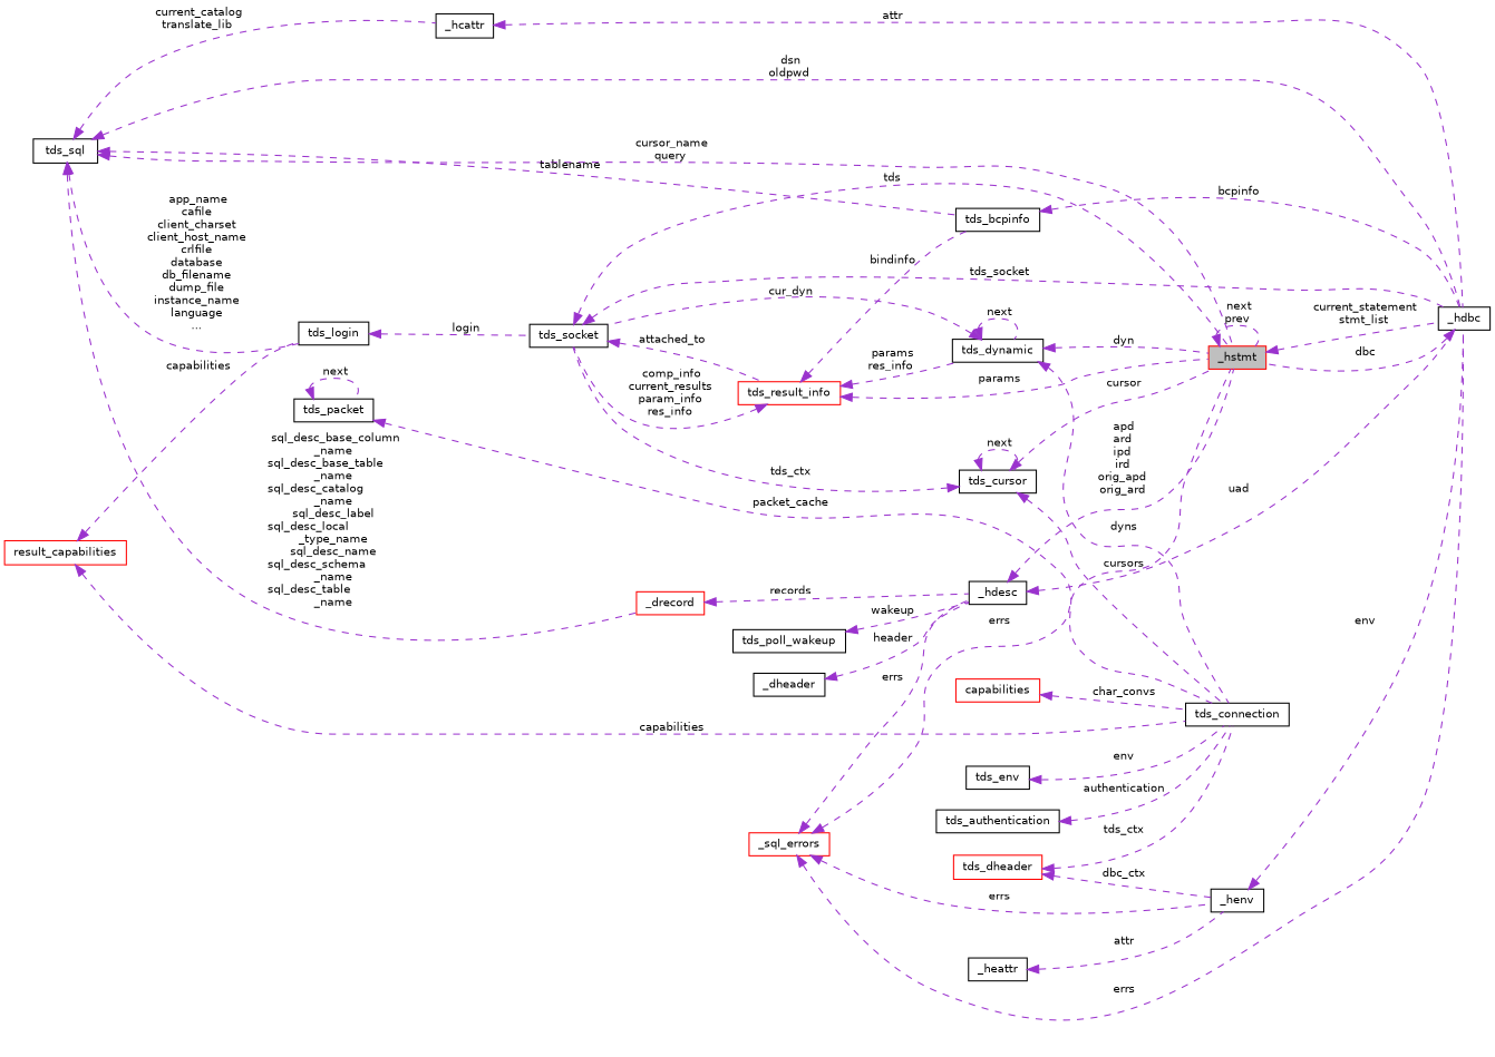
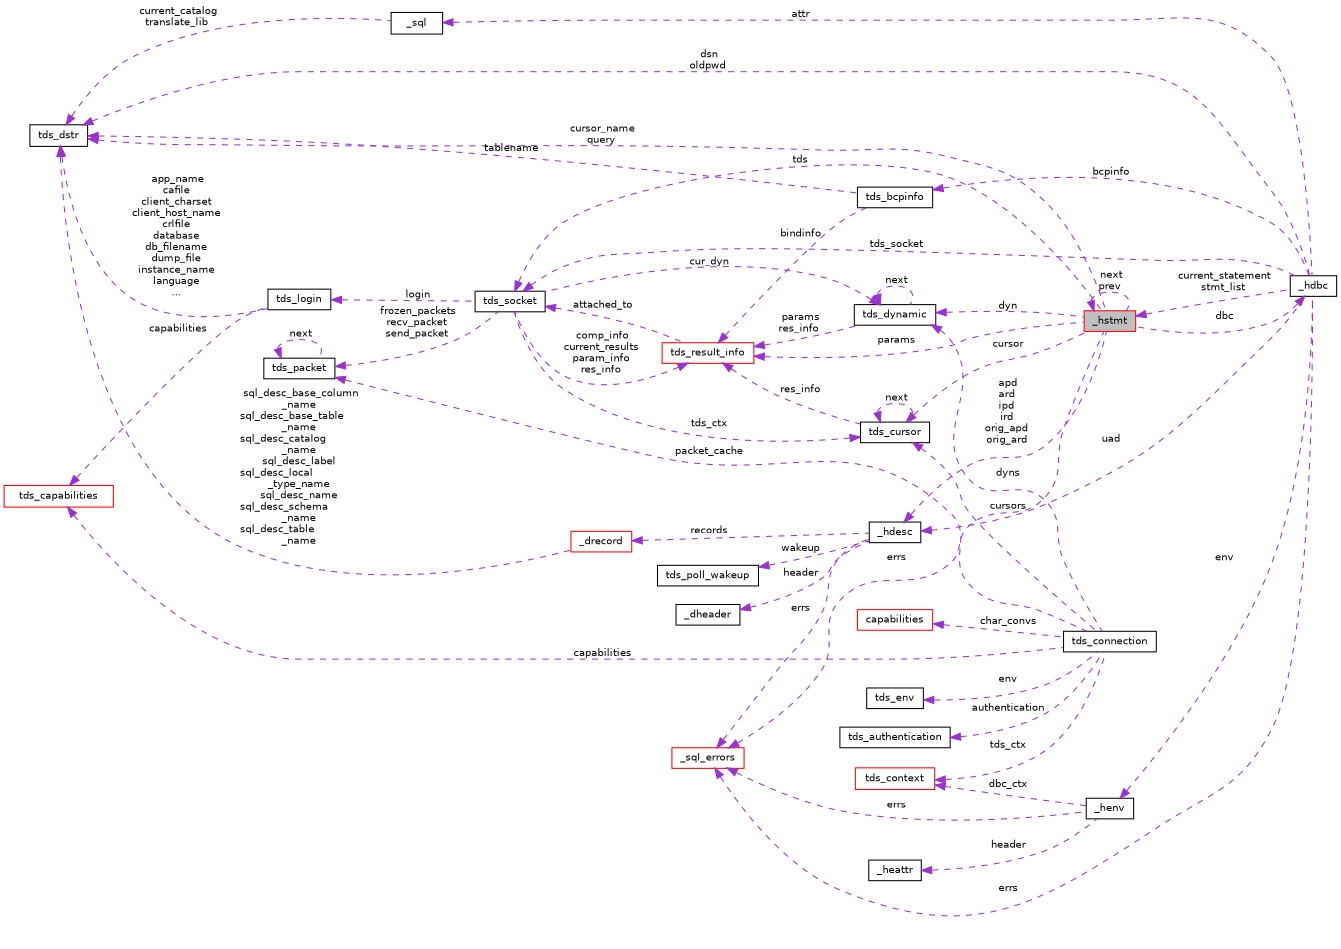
  digraph {
    rankdir=LR
    node [color=black fillcolor=white fontname=Helvetica fontsize=10 shape=record style=filled]
    edge [color=darkorchid3 dir=back fontname=Helvetica fontsize=10 labelfontname=Helvetica labelfontsize=10 style=dashed]
    n1 [color=red fillcolor=grey75 fontcolor=black height=0.2 label=_hstmt width=0.4]
    n2 [height=0.2 label=_hdbc width=0.4]
    n3 [height=0.2 label=tds_socket width=0.4]
    n4 [color=red height=0.2 label=tds_result_info width=0.4]
    n5 [height=0.2 label=tds_bcpinfo width=0.4]
    n6 [height=0.2 label=tds_dynamic width=0.4]
    n7 [height=0.2 label=tds_cursor width=0.4]
    n8 [height=0.2 label=tds_login width=0.4]
-   n9 [color=red height=0.2 label=result_capabilities width=0.4]
+   n9 [color=red height=0.2 label=tds_capabilities width=0.4]
    n10 [height=0.2 label=tds_connection width=0.4]
-   n11 [height=0.2 label=tds_sql width=0.4]
-   n12 [height=0.2 label=_hcattr width=0.4]
+   n11 [height=0.2 label=tds_dstr width=0.4]
+   n12 [height=0.2 label=_sql width=0.4]
    n13 [color=red height=0.2 label=_drecord width=0.4]
    n14 [height=0.2 label=_hdesc width=0.4]
    n15 [height=0.2 label=tds_packet width=0.4]
    n16 [height=0.2 label=tds_poll_wakeup width=0.4]
    n17 [height=0.2 label=tds_env width=0.4]
-   n18 [color=red height=0.2 label=tds_dheader width=0.4]
+   n18 [color=red height=0.2 label=tds_context width=0.4]
    n19 [height=0.2 label=_henv width=0.4]
    n20 [height=0.2 label=tds_authentication width=0.4]
    n21 [color=red height=0.2 label=capabilities width=0.4]
    n22 [height=0.2 label=_dheader width=0.4]
    n23 [color=red height=0.2 label=_sql_errors width=0.4]
    n24 [height=0.2 label=_heattr width=0.4]
    n1 -> n1 [label=" next\nprev"]
    n1 -> n2 [label=" current_statement\nstmt_list"]
    n2 -> n1 [label=" dbc"]
    n3 -> n1 [label=" tds"]
    n3 -> n2 [label=" tds_socket"]
    n3 -> n4 [label=" attached_to"]
    n4 -> n1 [label=" params"]
    n4 -> n3 [label=" comp_info\ncurrent_results\nparam_info\nres_info"]
    n4 -> n5 [label=" bindinfo"]
    n4 -> n6 [label=" params\nres_info"]
+   n4 -> n7 [label=" res_info"]
    n5 -> n2 [label=" bcpinfo"]
    n6 -> n1 [label=" dyn"]
    n6 -> n3 [label=" cur_dyn"]
    n6 -> n6 [label=" next"]
    n6 -> n10 [label=" dyns"]
    n7 -> n1 [label=" cursor"]
    n7 -> n3 [label=" tds_ctx"]
    n7 -> n7 [label=" next"]
    n7 -> n10 [label=" cursors"]
    n8 -> n3 [label=" login"]
    n9 -> n8 [label=" capabilities"]
    n9 -> n10 [label=" capabilities"]
    n11 -> n1 [label=" cursor_name\nquery"]
    n11 -> n2 [label=" dsn\noldpwd"]
    n11 -> n5 [label=" tablename"]
    n11 -> n8 [label=" app_name\ncafile\nclient_charset\nclient_host_name\ncrlfile\ndatabase\ndb_filename\ndump_file\ninstance_name\nlanguage\n..."]
    n11 -> n12 [label=" current_catalog\ntranslate_lib"]
    n11 -> n13 [label=" sql_desc_base_column\l_name\nsql_desc_base_table\l_name\nsql_desc_catalog\l_name\nsql_desc_label\nsql_desc_local\l_type_name\nsql_desc_name\nsql_desc_schema\l_name\nsql_desc_table\l_name"]
    n12 -> n2 [label=" attr"]
    n13 -> n14 [label=" records"]
    n14 -> n1 [label=" apd\nard\nipd\nird\norig_apd\norig_ard"]
    n14 -> n2 [label=" uad"]
+   n15 -> n3 [label=" frozen_packets\nrecv_packet\nsend_packet"]
    n15 -> n10 [label=" packet_cache"]
    n15 -> n15 [label=" next"]
    n16 -> n14 [label=" wakeup"]
    n17 -> n10 [label=" env"]
    n18 -> n10 [label=" tds_ctx"]
    n18 -> n19 [label=" dbc_ctx"]
    n19 -> n2 [label=" env"]
    n20 -> n10 [label=" authentication"]
    n21 -> n10 [label=" char_convs"]
    n22 -> n14 [label=" header"]
    n23 -> n1 [label=" errs"]
    n23 -> n2 [label=" errs"]
    n23 -> n14 [label=" errs"]
    n23 -> n19 [label=" errs"]
-   n24 -> n19 [label=" attr"]
+   n24 -> n19 [label=" header"]
  }
